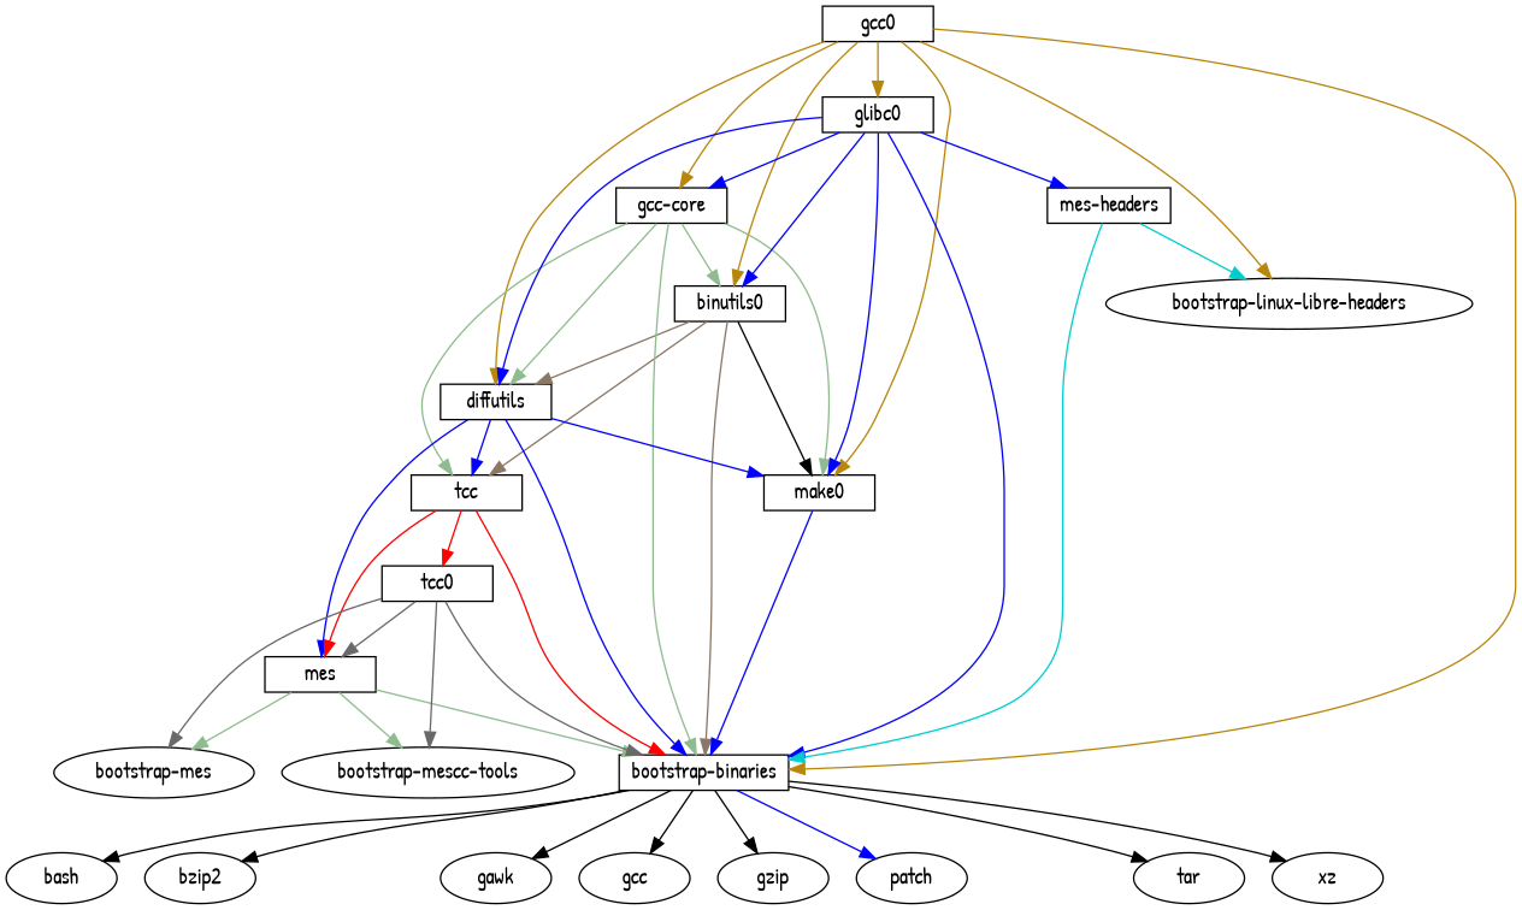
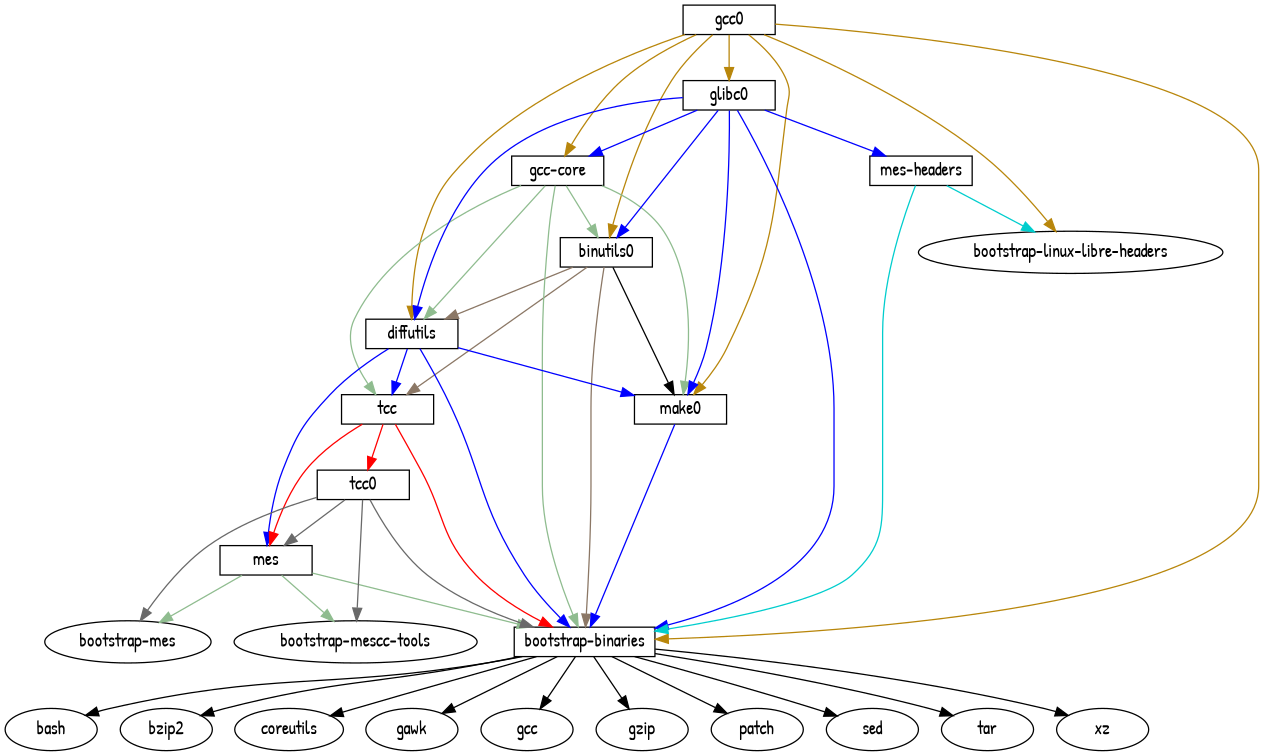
  digraph {
    fontname="Patrick Hand"
    node [fontname="Patrick Hand"]
    edge [color=blue fontname="Patrick Hand"]
    n1 [height=0.25 label=gcc0 shape=box width=1]
    n2 [height=0.25 label=binutils0 shape=box width=1]
    n3 [height=0.25 label="gcc-core" shape=box width=1]
    n4 [height=0.25 label=glibc0 shape=box width=1]
    n5 [height=0.25 label="bootstrap-binaries" shape=box width=1]
    n6 [height=0.25 label=diffutils shape=box width=1]
    n7 [height=0.25 label="bootstrap-linux-libre-headers" width=1]
    n8 [height=0.25 label=make0 shape=box width=1]
    n9 [height=0.25 label=tcc shape=box width=1]
    n10 [height=0.25 label="mes-headers" shape=box width=1]
    bash [height=0.25 width=1]
    bzip2 [height=0.25 width=1]
+   coreutils [height=0.25 width=1]
    gawk [height=0.25 width=1]
    n15 [height=0.25 label=gcc width=1]
    gzip [height=0.25 width=1]
    patch [height=0.25 width=1]
+   sed [height=0.25 width=1]
    tar [height=0.25 width=1]
    xz [height=0.25 width=1]
    n21 [height=0.25 label=mes shape=box width=1]
    n22 [height=0.25 label=tcc0 shape=box width=1]
    n23 [height=0.25 label="bootstrap-mescc-tools" width=1]
    n24 [height=0.25 label="bootstrap-mes" width=1]
    n1 -> n2 [color=darkgoldenrod height=0.25]
    n1 -> n3 [color=darkgoldenrod height=0.25]
    n1 -> n4 [color=darkgoldenrod height=0.25]
    n1 -> n5 [color=darkgoldenrod height=0.25]
    n1 -> n6 [color=darkgoldenrod height=0.25]
    n1 -> n7 [color=darkgoldenrod height=0.25]
    n1 -> n8 [color=darkgoldenrod height=0.25]
    n2 -> n5 [color=peachpuff4 height=0.25]
    n2 -> n6 [color=peachpuff4 height=0.25]
    n2 -> n8 [color=black height=0.25]
    n2 -> n9 [color=peachpuff4 height=0.25]
    n3 -> n2 [color=darkseagreen height=0.25]
    n3 -> n5 [color=darkseagreen height=0.25]
    n3 -> n6 [color=darkseagreen height=0.25]
    n3 -> n8 [color=darkseagreen height=0.25]
    n3 -> n9 [color=darkseagreen height=0.25]
    n4 -> n2 [height=0.25]
    n4 -> n3 [height=0.25]
    n4 -> n5 [height=0.25]
    n4 -> n6 [height=0.25]
    n4 -> n8 [height=0.25]
    n4 -> n10 [height=0.25]
    n5 -> bash [height=0.25 color=""]
    n5 -> bzip2 [height=0.25 color=""]
+   n5 -> coreutils [height=0.25 color=""]
    n5 -> gawk [height=0.25 color=""]
    n5 -> n15 [height=0.25 color=""]
    n5 -> gzip [height=0.25 color=""]
-   n5 -> patch [height=0.25]
+   n5 -> patch [height=0.25 color=""]
+   n5 -> sed [height=0.25 color=""]
    n5 -> tar [height=0.25 color=""]
    n5 -> xz [height=0.25 color=""]
    n6 -> n5 [height=0.25]
    n6 -> n8 [height=0.25]
    n6 -> n9 [height=0.25]
    n6 -> n21 [height=0.25]
    n8 -> n5 [height=0.25]
    n9 -> n5 [color=red height=0.25]
    n9 -> n21 [color=red height=0.25]
    n9 -> n22 [color=red height=0.25]
    n10 -> n5 [color=cyan3 height=0.25]
    n10 -> n7 [color=cyan3 height=0.25]
    n21 -> n5 [color=darkseagreen height=0.25]
    n21 -> n23 [color=darkseagreen height=0.25]
    n21 -> n24 [color=darkseagreen height=0.25]
    n22 -> n5 [color=dimgrey height=0.25]
    n22 -> n21 [color=dimgrey height=0.25]
    n22 -> n23 [color=dimgrey height=0.25]
    n22 -> n24 [color=dimgrey height=0.25]
  }
